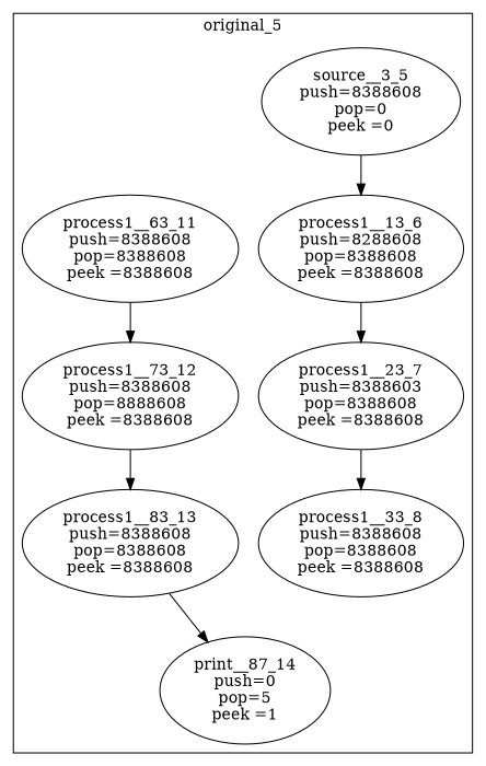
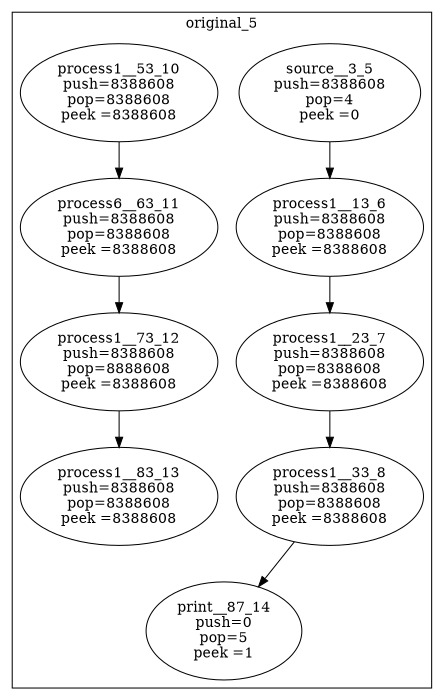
  digraph {
-   n1 [label="source__3_5\npush=8388608\npop=0\npeek =0"]
-   n2 [label="process1__13_6\npush=8288608\npop=8388608\npeek =8388608"]
-   n3 [label="process1__23_7\npush=8388603\npop=8388608\npeek =8388608"]
+   n1 [label="source__3_5\npush=8388608\npop=4\npeek =0"]
+   n2 [label="process1__13_6\npush=8388608\npop=8388608\npeek =8388608"]
+   n3 [label="process1__23_7\npush=8388608\npop=8388608\npeek =8388608"]
    n4 [label="process1__33_8\npush=8388608\npop=8388608\npeek =8388608"]
-   n6 [label="process1__63_11\npush=8388608\npop=8388608\npeek =8388608"]
+   n5 [label="process1__53_10\npush=8388608\npop=8388608\npeek =8388608"]
+   n6 [label="process6__63_11\npush=8388608\npop=8388608\npeek =8388608"]
    n7 [label="process1__73_12\npush=8388608\npop=8888608\npeek =8388608"]
    n8 [label="process1__83_13\npush=8388608\npop=8388608\npeek =8388608"]
    n9 [label="print__87_14\npush=0\npop=5\npeek =1"]
    subgraph cluster_1 {
      label=original_5
      n1
      n2
      n3
      n4
+     n5
      n6
      n7
      n8
      n9
    }
    n1 -> n2
    n2 -> n3
    n3 -> n4
+   n5 -> n6
    n6 -> n7
    n7 -> n8
-   n8 -> n9
+   n4 -> n9
  }
